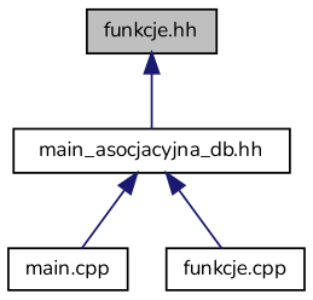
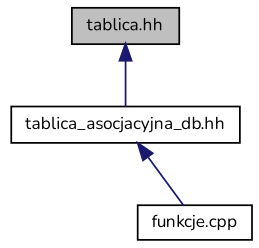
  digraph {
    fontname=Nunito
    node [color=black fillcolor=white fontname=Nunito fontsize=10 shape=record style=filled]
    edge [color=midnightblue dir=back fontname=Nunito fontsize=10 labelfontname=Helvetica labelfontsize=10 style=solid]
-   n1 [fillcolor=grey75 fontcolor=black height=0.2 label="funkcje.hh" width=0.4]
-   n2 [height=0.2 label="main_asocjacyjna_db.hh" width=0.4]
-   n3 [height=0.2 label="main.cpp" width=0.4]
+   n1 [fillcolor=grey75 fontcolor=black height=0.2 label="tablica.hh" width=0.4]
+   n2 [height=0.2 label="tablica_asocjacyjna_db.hh" width=0.4]
    n4 [height=0.2 label="funkcje.cpp" width=0.4]
    n1 -> n2
-   n2 -> n3
    n2 -> n4
  }
